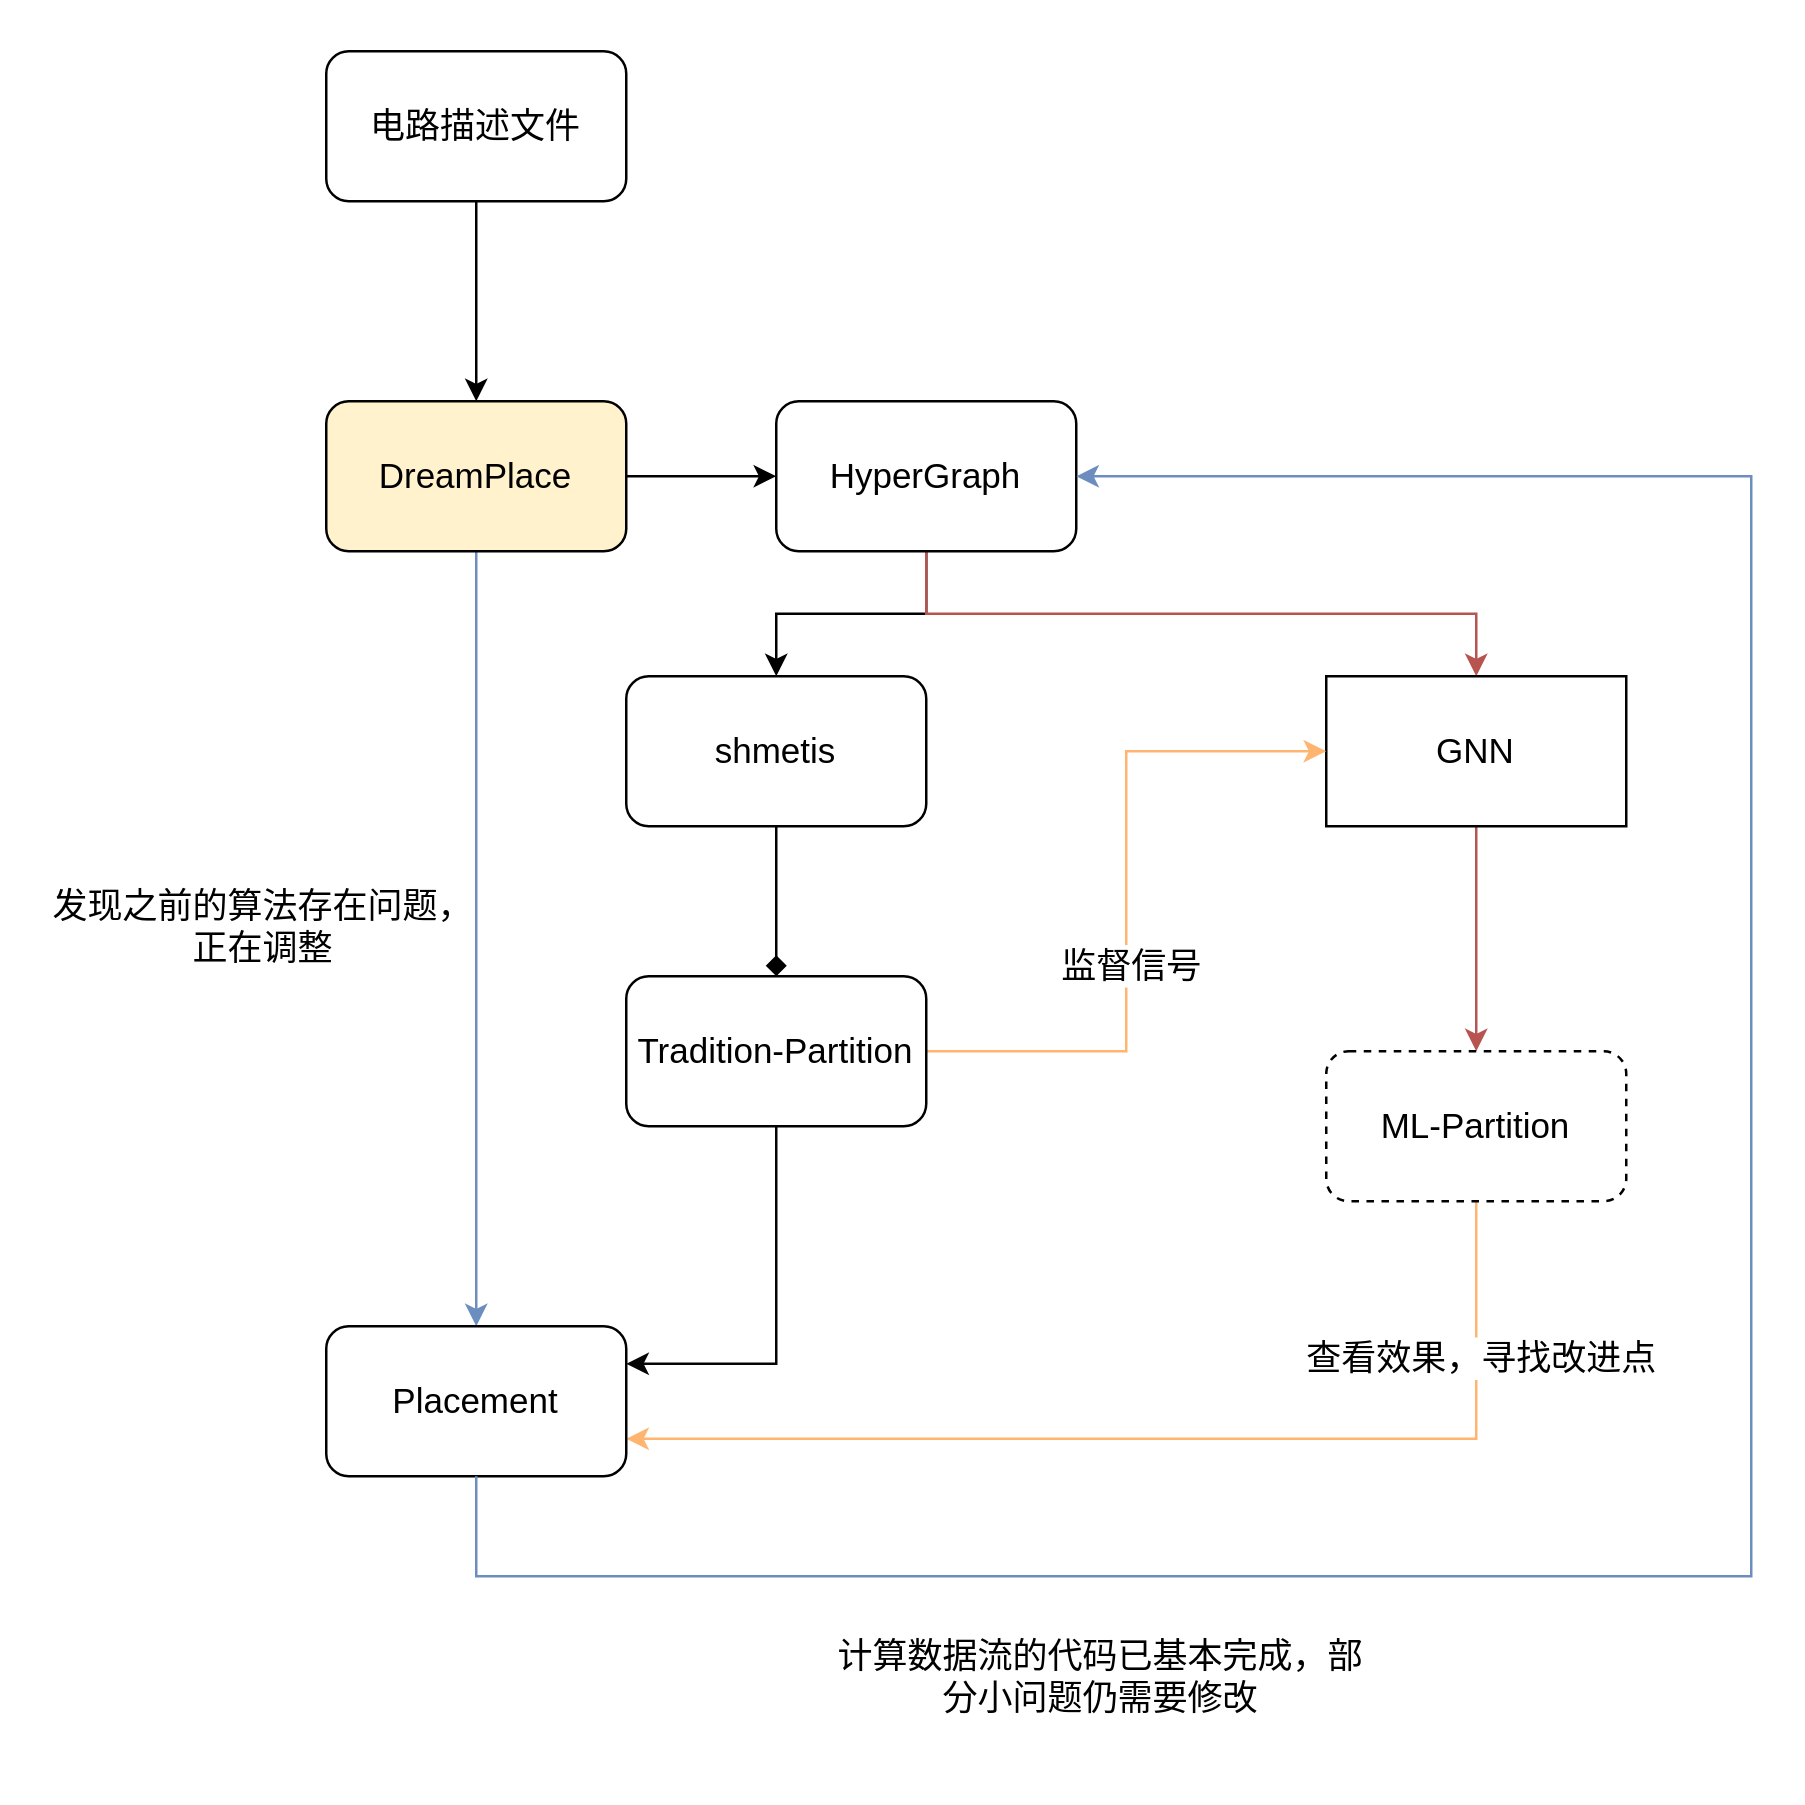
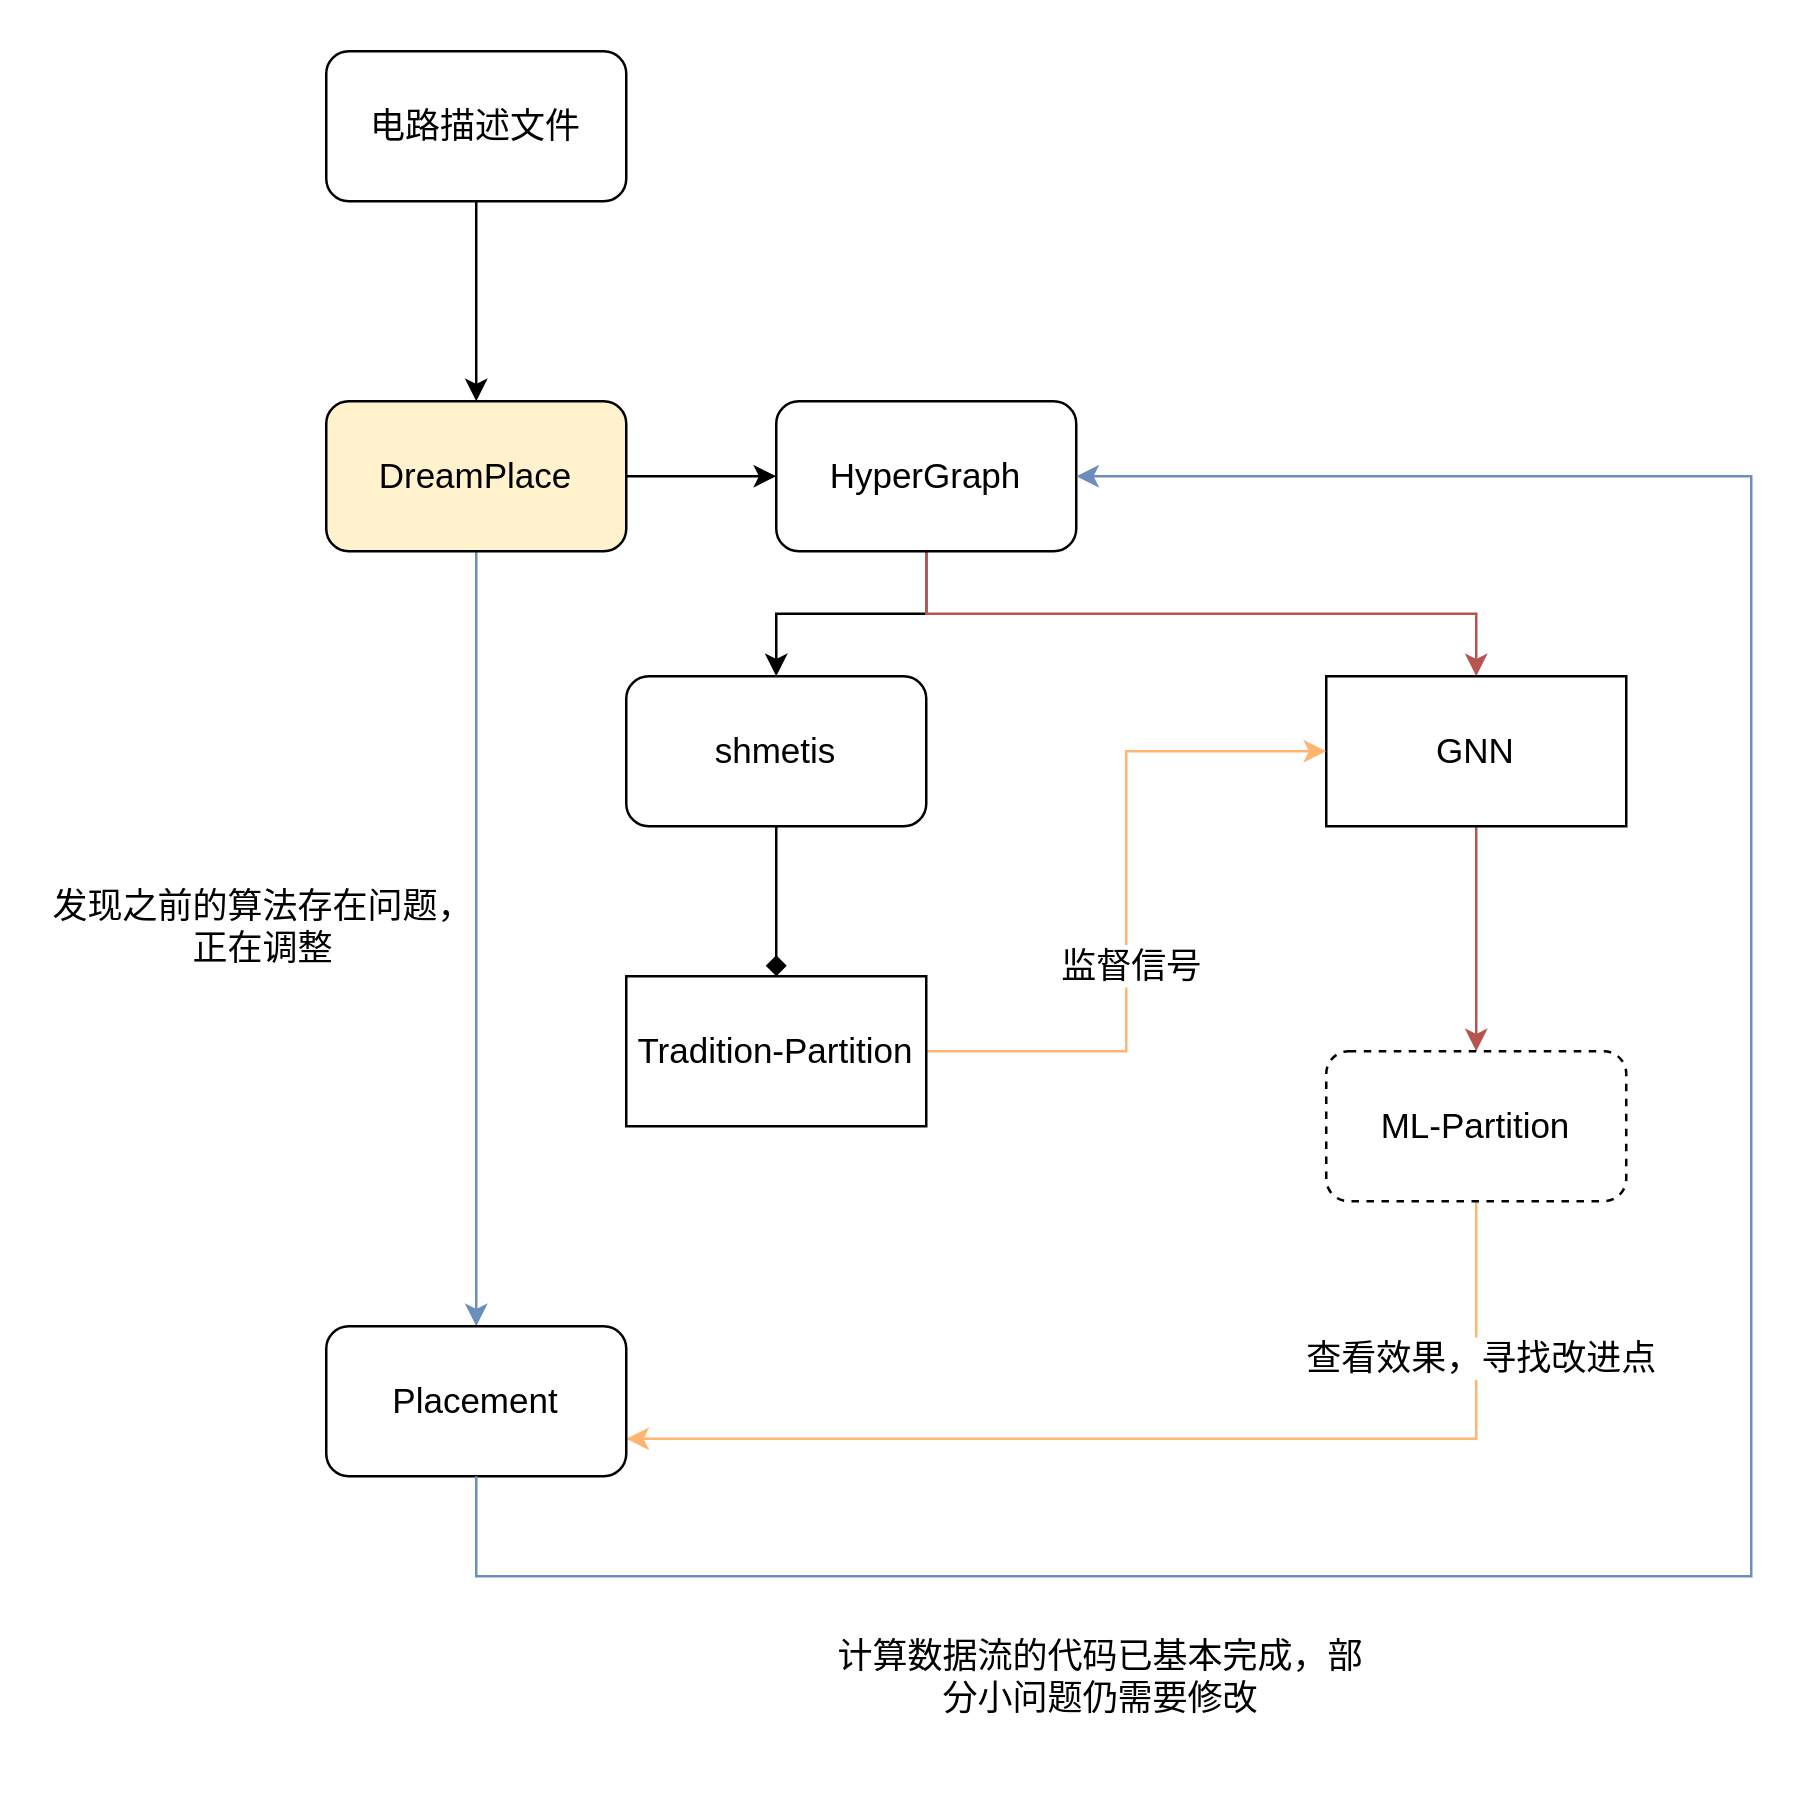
  <mxCell id="0" />
  <mxCell id="1" parent="0" />
  <mxCell id="2" style="edgeStyle=orthogonalEdgeStyle;rounded=0;orthogonalLoop=1;jettySize=auto;html=1;exitX=1;exitY=0.5;exitDx=0;exitDy=0;entryX=0;entryY=0.5;entryDx=0;entryDy=0;fontSize=14;" parent="1" source="4" target="9" edge="1"><mxGeometry relative="1" as="geometry" /></mxCell>
  <mxCell id="3" style="edgeStyle=orthogonalEdgeStyle;rounded=0;orthogonalLoop=1;jettySize=auto;html=1;exitX=0.5;exitY=1;exitDx=0;exitDy=0;entryX=0.5;entryY=0;entryDx=0;entryDy=0;fontSize=14;fillColor=#dae8fc;strokeColor=#6c8ebf;" parent="1" source="4" target="21" edge="1"><mxGeometry relative="1" as="geometry" /></mxCell>
  <mxCell id="4" value="DreamPlace" style="rounded=1;whiteSpace=wrap;html=1;fontSize=14;fillColor=#fff2cc;" parent="1" vertex="1"><mxGeometry x="130" y="160" width="120" height="60" as="geometry" /></mxCell>
  <mxCell id="5" style="edgeStyle=orthogonalEdgeStyle;rounded=0;orthogonalLoop=1;jettySize=auto;html=1;exitX=0.5;exitY=1;exitDx=0;exitDy=0;entryX=0.5;entryY=0;entryDx=0;entryDy=0;fontSize=14;endArrow=diamond;" parent="1" source="6" target="17" edge="1"><mxGeometry relative="1" as="geometry" /></mxCell>
  <mxCell id="6" value="shmetis" style="rounded=1;whiteSpace=wrap;html=1;fontSize=14;" parent="1" vertex="1"><mxGeometry x="250" y="270" width="120" height="60" as="geometry" /></mxCell>
  <mxCell id="7" style="edgeStyle=orthogonalEdgeStyle;rounded=0;orthogonalLoop=1;jettySize=auto;html=1;exitX=0.5;exitY=1;exitDx=0;exitDy=0;entryX=0.5;entryY=0;entryDx=0;entryDy=0;fontSize=14;" parent="1" source="9" target="6" edge="1"><mxGeometry relative="1" as="geometry" /></mxCell>
  <mxCell id="8" style="edgeStyle=orthogonalEdgeStyle;rounded=0;orthogonalLoop=1;jettySize=auto;html=1;exitX=0.5;exitY=1;exitDx=0;exitDy=0;entryX=0.5;entryY=0;entryDx=0;entryDy=0;fontSize=14;fillColor=#f8cecc;strokeColor=#b85450;" parent="1" source="9" target="13" edge="1"><mxGeometry relative="1" as="geometry" /></mxCell>
  <mxCell id="9" value="HyperGraph" style="rounded=1;whiteSpace=wrap;html=1;fontSize=14;" parent="1" vertex="1"><mxGeometry x="310" y="160" width="120" height="60" as="geometry" /></mxCell>
  <mxCell id="10" style="rounded=0;orthogonalLoop=1;jettySize=auto;html=1;exitX=0.5;exitY=1;exitDx=0;exitDy=0;entryX=0.5;entryY=0;entryDx=0;entryDy=0;fontSize=14;" parent="1" source="11" target="4" edge="1"><mxGeometry relative="1" as="geometry" /></mxCell>
  <mxCell id="11" value="电路描述文件" style="rounded=1;whiteSpace=wrap;html=1;fontSize=14;" parent="1" vertex="1"><mxGeometry x="130" y="20" width="120" height="60" as="geometry" /></mxCell>
  <mxCell id="12" style="edgeStyle=orthogonalEdgeStyle;rounded=0;orthogonalLoop=1;jettySize=auto;html=1;exitX=0.5;exitY=1;exitDx=0;exitDy=0;entryX=0.5;entryY=0;entryDx=0;entryDy=0;fontSize=14;fillColor=#f8cecc;strokeColor=#b85450;" parent="1" source="13" target="20" edge="1"><mxGeometry relative="1" as="geometry" /></mxCell>
  <mxCell id="13" value="GNN" style="whiteSpace=wrap;html=1;fontSize=14;rounded=0;" parent="1" vertex="1"><mxGeometry x="530" y="270" width="120" height="60" as="geometry" /></mxCell>
- <mxCell id="14" style="edgeStyle=orthogonalEdgeStyle;rounded=0;orthogonalLoop=1;jettySize=auto;html=1;exitX=0.5;exitY=1;exitDx=0;exitDy=0;entryX=1;entryY=0.25;entryDx=0;entryDy=0;fontSize=14;fillColor=#dae8fc;strokeColor=#050505;" parent="1" source="17" target="21" edge="1"><mxGeometry relative="1" as="geometry" /></mxCell>
  <mxCell id="15" style="edgeStyle=orthogonalEdgeStyle;rounded=0;orthogonalLoop=1;jettySize=auto;html=1;exitX=1;exitY=0.5;exitDx=0;exitDy=0;entryX=0;entryY=0.5;entryDx=0;entryDy=0;fontSize=14;fillColor=#f8cecc;strokeColor=#FFB570;" parent="1" source="17" target="13" edge="1"><mxGeometry relative="1" as="geometry" /></mxCell>
  <mxCell id="16" value="监督信号" style="edgeLabel;html=1;align=center;verticalAlign=middle;resizable=0;points=[];fontSize=14;" parent="15" vertex="1" connectable="0"><mxGeometry x="-0.176" y="-1" relative="1" as="geometry"><mxPoint as="offset" /></mxGeometry></mxCell>
- <mxCell id="17" value="Tradition-Partition" style="rounded=1;whiteSpace=wrap;html=1;fontSize=14;" parent="1" vertex="1"><mxGeometry x="250" y="390" width="120" height="60" as="geometry" /></mxCell>
+ <mxCell id="17" value="Tradition-Partition" style="whiteSpace=wrap;html=1;fontSize=14;rounded=0;" parent="1" vertex="1"><mxGeometry x="250" y="390" width="120" height="60" as="geometry" /></mxCell>
  <mxCell id="18" style="edgeStyle=orthogonalEdgeStyle;rounded=0;orthogonalLoop=1;jettySize=auto;html=1;exitX=0.5;exitY=1;exitDx=0;exitDy=0;entryX=1;entryY=0.75;entryDx=0;entryDy=0;fontSize=14;fillColor=#f8cecc;strokeColor=#FFB570;" parent="1" source="20" target="21" edge="1"><mxGeometry relative="1" as="geometry" /></mxCell>
  <mxCell id="19" value="查看效果，寻找改进点" style="edgeLabel;html=1;align=center;verticalAlign=middle;resizable=0;points=[];fontSize=14;" parent="18" vertex="1" connectable="0"><mxGeometry x="-0.717" y="1" relative="1" as="geometry"><mxPoint as="offset" /></mxGeometry></mxCell>
  <mxCell id="20" value="ML-Partition" style="rounded=1;whiteSpace=wrap;html=1;fontSize=14;dashed=1;" parent="1" vertex="1"><mxGeometry x="530" y="420" width="120" height="60" as="geometry" /></mxCell>
  <mxCell id="21" value="Placement" style="rounded=1;whiteSpace=wrap;html=1;fontSize=14;" parent="1" vertex="1"><mxGeometry x="130" y="530" width="120" height="60" as="geometry" /></mxCell>
  <mxCell id="22" value="发现之前的算法存在问题，正在调整" style="text;html=1;strokeColor=none;fillColor=none;align=center;verticalAlign=middle;whiteSpace=wrap;rounded=0;fontSize=14;" parent="1" vertex="1"><mxGeometry x="20" y="340" width="170" height="60" as="geometry" /></mxCell>
  <mxCell id="23" style="edgeStyle=orthogonalEdgeStyle;rounded=0;orthogonalLoop=1;jettySize=auto;html=1;exitX=0.5;exitY=1;exitDx=0;exitDy=0;fontSize=14;fillColor=#dae8fc;strokeColor=#6c8ebf;" edge="1" parent="1" source="21"><mxGeometry relative="1" as="geometry"><mxPoint x="340" y="660" as="sourcePoint" /><mxPoint x="430" y="190" as="targetPoint" /><Array as="points"><mxPoint x="190" y="630" /><mxPoint x="700" y="630" /><mxPoint x="700" y="190" /></Array></mxGeometry></mxCell>
  <mxCell id="24" value="计算数据流的代码已基本完成，部分小问题仍需要修改" style="text;html=1;strokeColor=none;fillColor=none;align=center;verticalAlign=middle;whiteSpace=wrap;rounded=0;fontSize=14;" vertex="1" parent="1"><mxGeometry x="330" y="640" width="220" height="60" as="geometry" /></mxCell>
